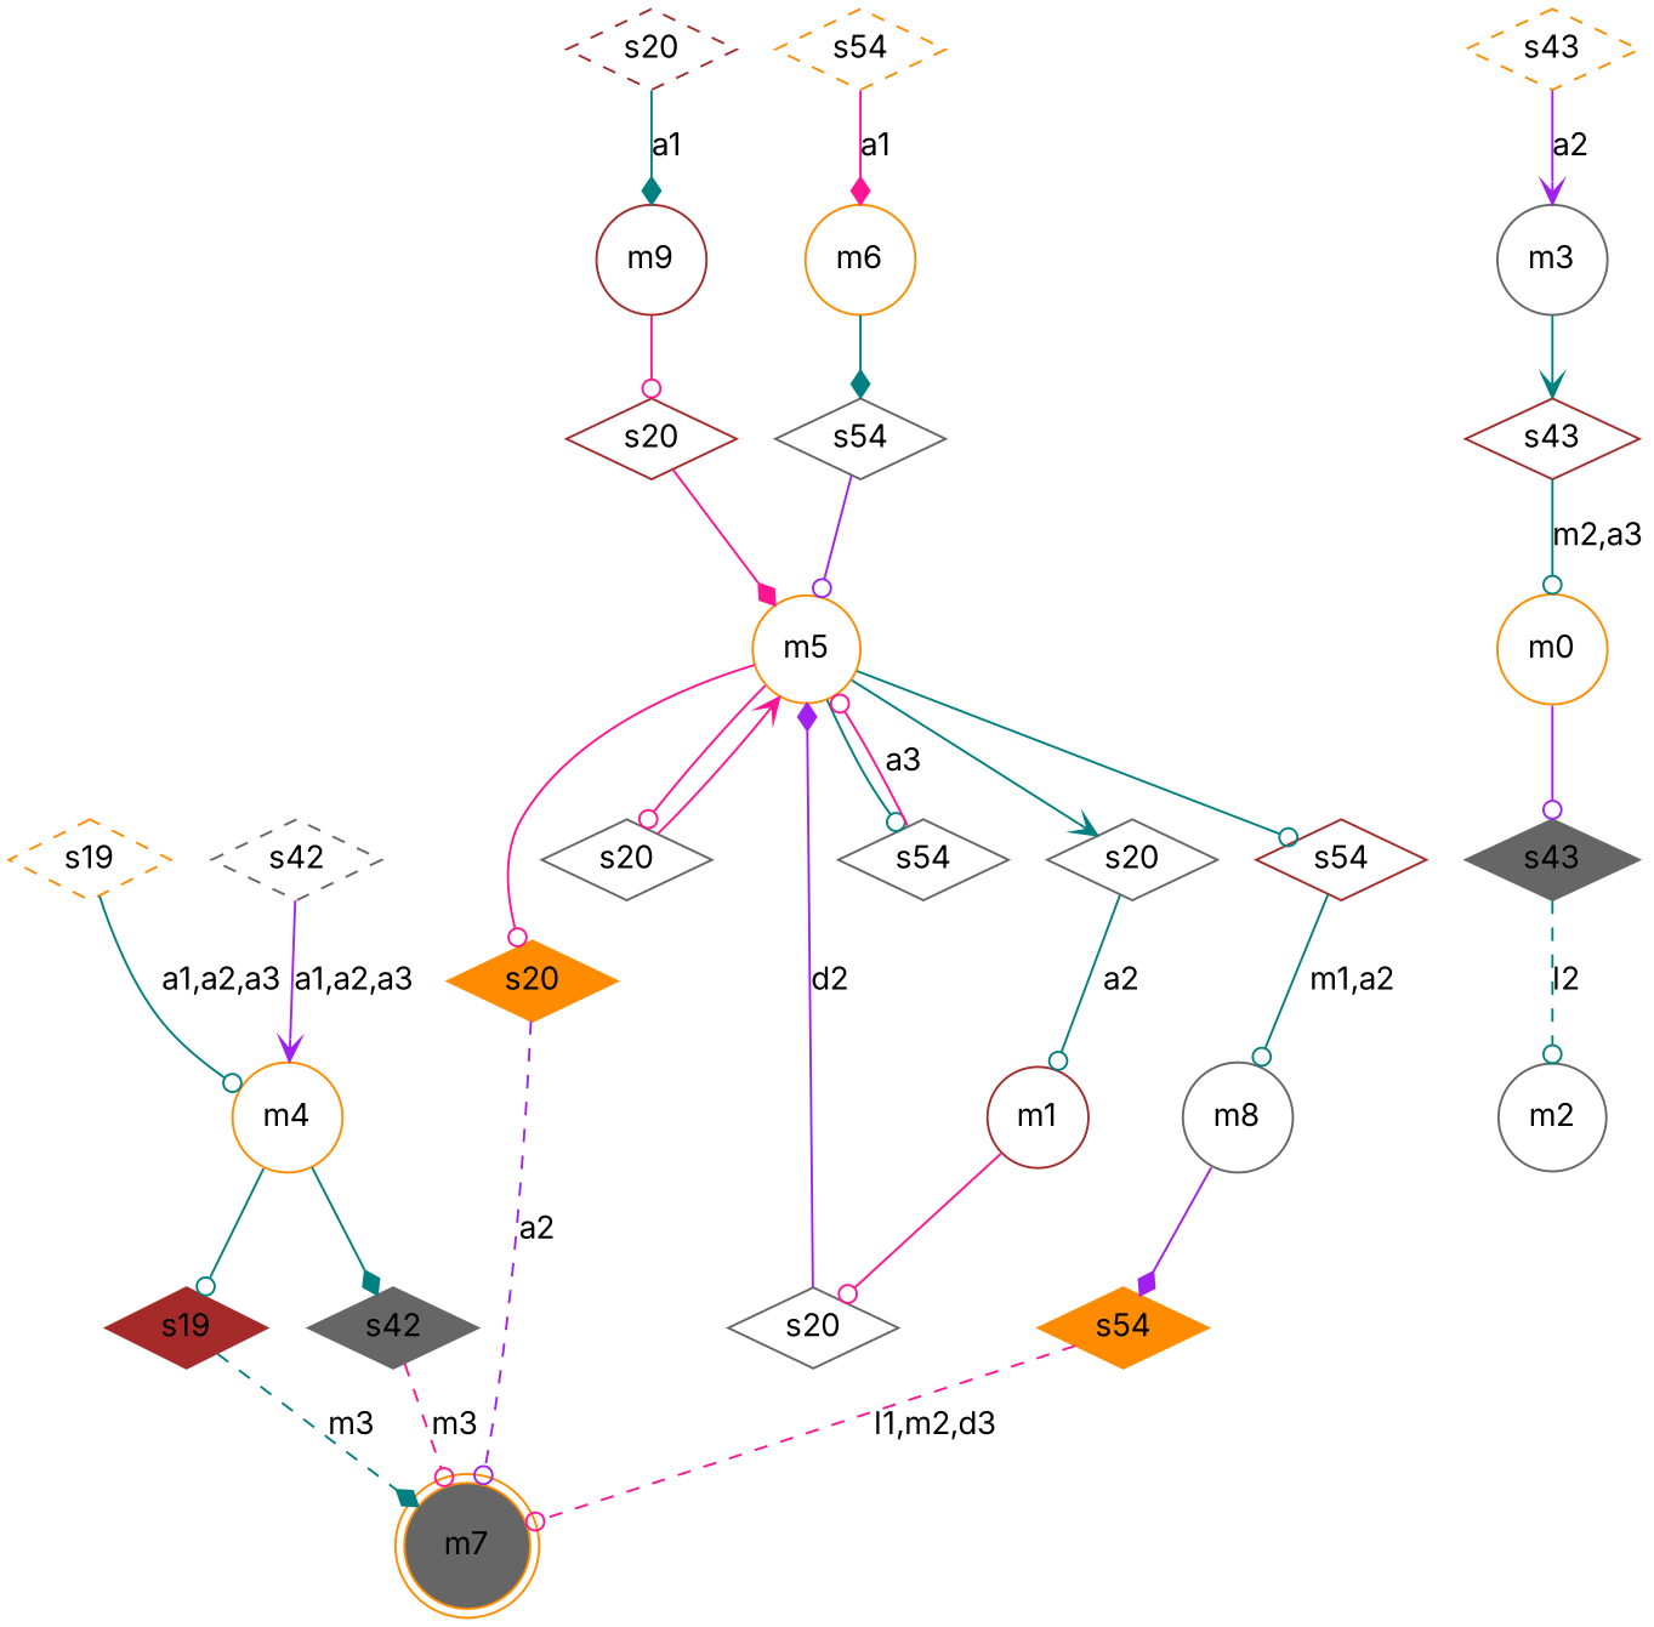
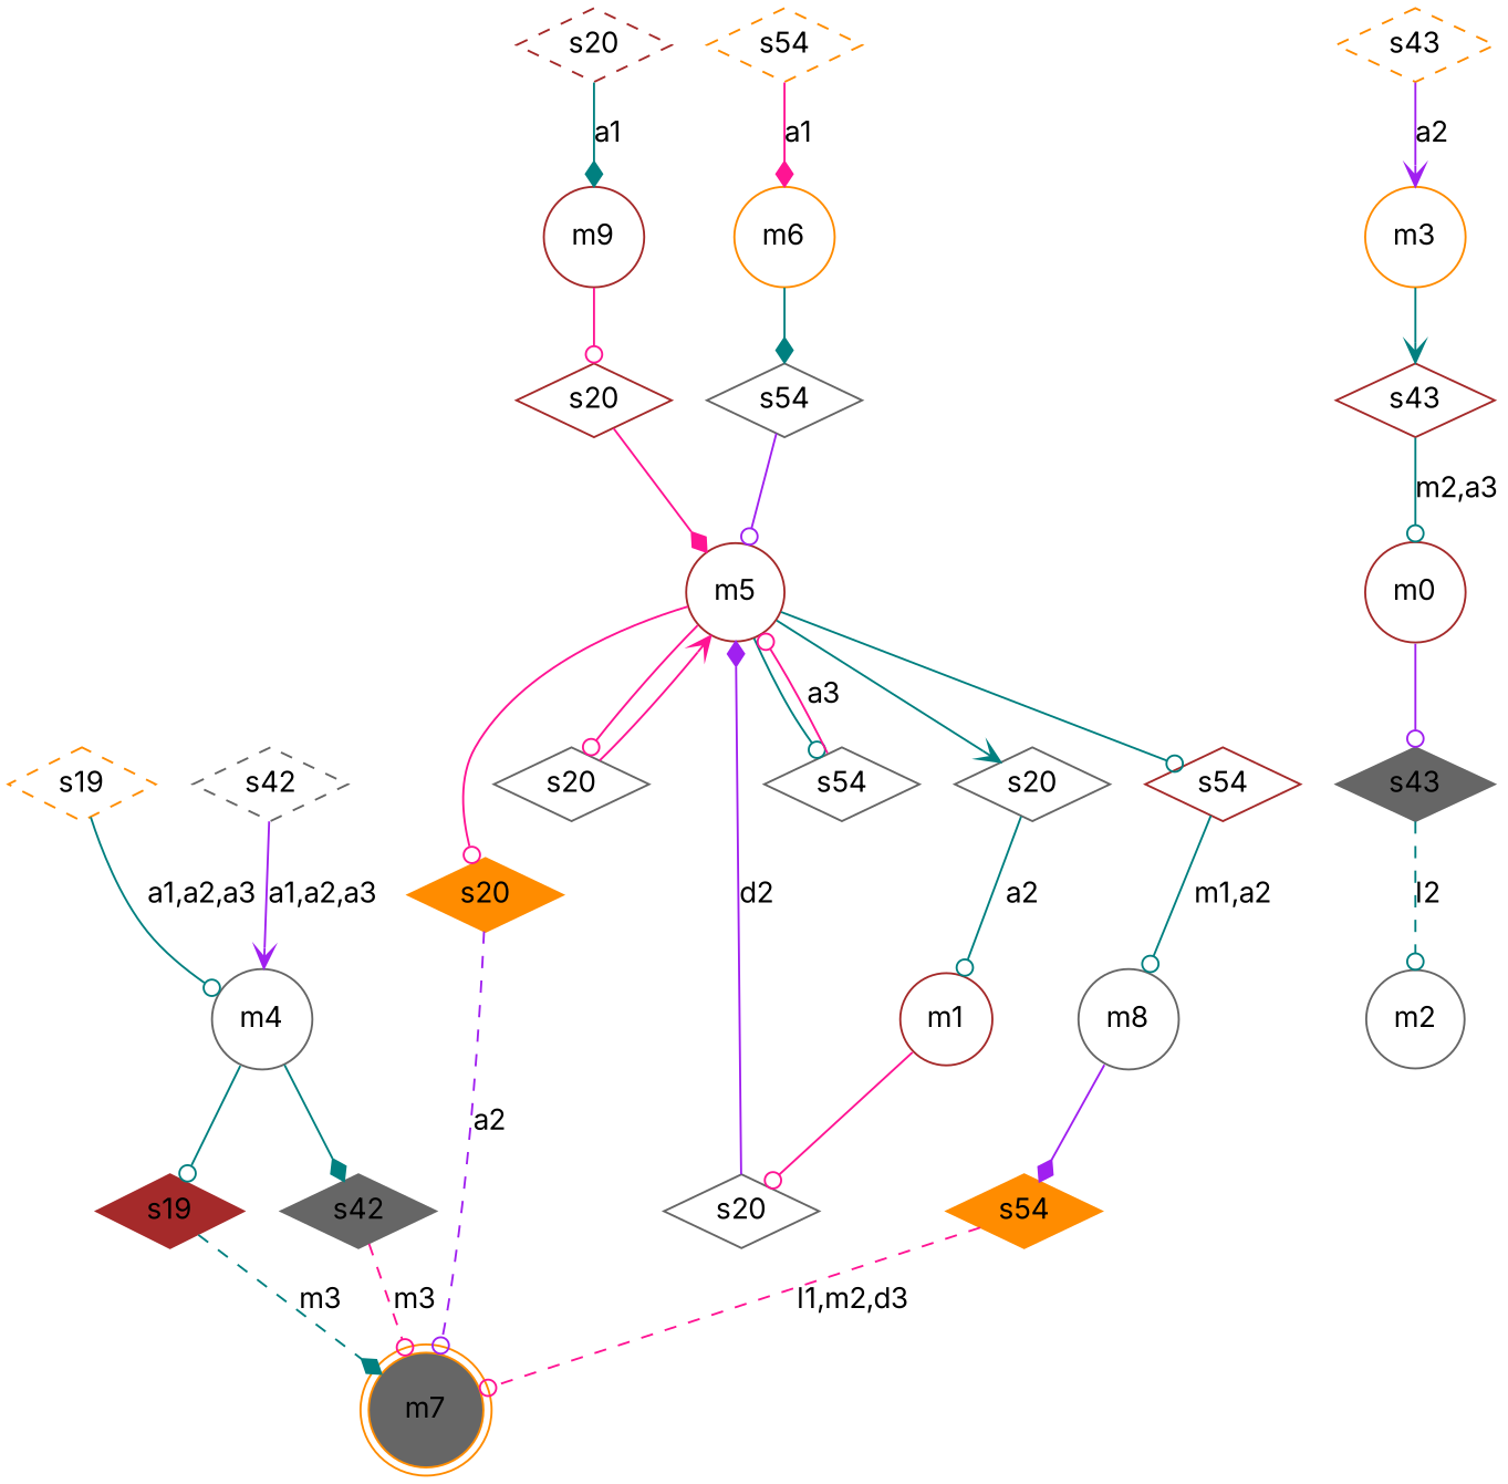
  digraph {
    fontname=Inter
    node [color=gray40 fontname=Inter shape=diamond]
    edge [arrowhead=odot color=teal fontname=Inter]
-   m5 [color=darkorange shape=circle]
+   m5 [color=brown shape=circle]
    n2 [label=s20]
    n3 [label=s20]
    n4 [color=darkorange label=s20 style=filled]
    n5 [label=s54]
    n6 [color=brown label=s54]
    m1 [color=brown shape=circle]
    m7 [color=darkorange fillcolor=gray40 shape=doublecircle style=filled]
    m8 [shape=circle]
    n10 [label=s20]
    m9 [color=brown shape=circle]
    n12 [color=brown label=s20]
    n13 [color=darkorange label=s54 style=filled]
    m2 [shape=circle]
    m6 [color=darkorange shape=circle]
    n16 [label=s54]
-   m4 [color=darkorange shape=circle]
+   m4 [shape=circle]
    n18 [color=brown label=s19 style=filled]
    n19 [label=s42 style=filled]
-   m3 [shape=circle]
+   m3 [color=darkorange shape=circle]
    n21 [color=brown label=s43]
-   m0 [color=darkorange shape=circle]
+   m0 [color=brown shape=circle]
    n23 [label=s43 style=filled]
    n24 [color=darkorange label=s19 style=dashed]
    n25 [color=brown label=s20 style=dashed]
    n26 [label=s42 style=dashed]
    n27 [color=darkorange label=s43 style=dashed]
    n28 [color=darkorange label=s54 style=dashed]
    m5 -> n2 [arrowhead=vee]
    m5 -> n3 [color=deeppink]
    m5 -> n4 [color=deeppink]
    m5 -> n5
    m5 -> n6
    n2 -> m1 [label=a2]
    n3 -> m5 [arrowhead=vee color=deeppink]
    n4 -> m7 [color=purple label=a2 style=dashed]
    n5 -> m5 [color=deeppink label=a3]
    n6 -> m8 [label="m1,a2"]
    m1 -> n10 [color=deeppink]
    m8 -> n13 [arrowhead=diamond color=purple]
    n10 -> m5 [arrowhead=diamond color=purple label=d2]
    m9 -> n12 [color=deeppink]
    n12 -> m5 [arrowhead=diamond color=deeppink]
    n13 -> m7 [color=deeppink label="l1,m2,d3" style=dashed]
    m6 -> n16 [arrowhead=diamond]
    n16 -> m5 [color=purple]
    m4 -> n18
    m4 -> n19 [arrowhead=diamond]
    n18 -> m7 [arrowhead=diamond label=m3 style=dashed]
    n19 -> m7 [color=deeppink label=m3 style=dashed]
    m3 -> n21 [arrowhead=vee]
    n21 -> m0 [label="m2,a3"]
    m0 -> n23 [color=purple]
    n23 -> m2 [label=l2 style=dashed]
    n24 -> m4 [label="a1,a2,a3"]
    n25 -> m9 [arrowhead=diamond label=a1]
    n26 -> m4 [arrowhead=vee color=purple label="a1,a2,a3"]
    n27 -> m3 [arrowhead=vee color=purple label=a2]
    n28 -> m6 [arrowhead=diamond color=deeppink label=a1]
  }
